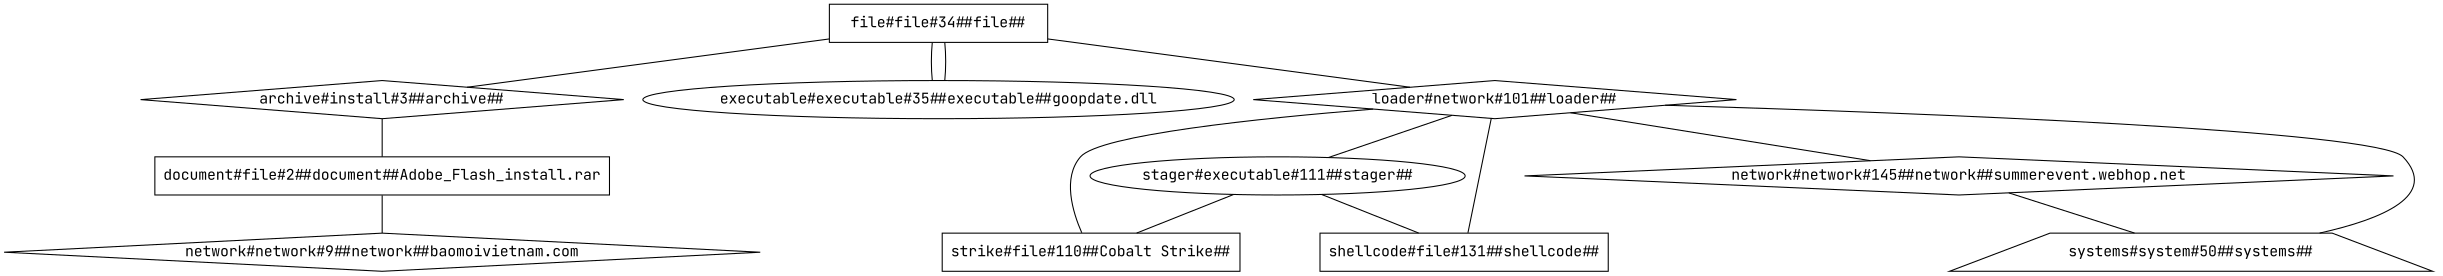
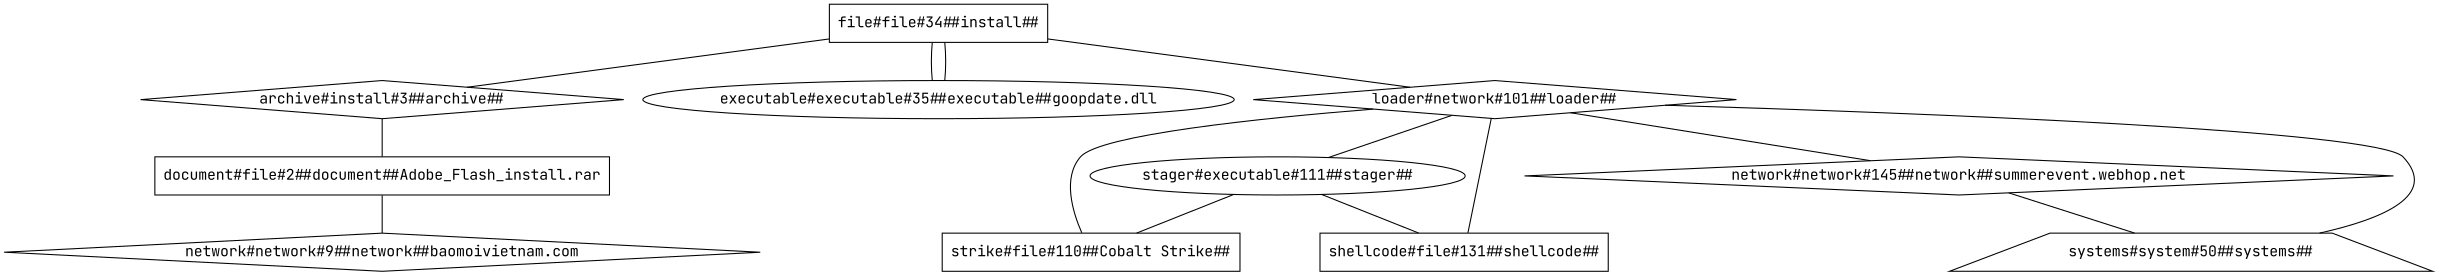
  graph {
    fontname="JetBrains Mono"
    node [fontname="JetBrains Mono" shape=diamond]
    edge [fontname="JetBrains Mono"]
    n1 [label="archive#install#3##archive##"]
    n2 [label="document#file#2##document##Adobe_Flash_install.rar" shape=rectangle]
    n3 [label="network#network#9##network##baomoivietnam.com"]
-   n4 [label="file#file#34##file##" shape=rectangle]
+   n4 [label="file#file#34##install##" shape=rectangle]
    n5 [label="executable#executable#35##executable##goopdate.dll" shape=oval]
    n6 [label="loader#network#101##loader##"]
    n7 [label="systems#system#50##systems##" shape=trapezium]
    n8 [label="stager#executable#111##stager##" shape=oval]
    n9 [label="network#network#145##network##summerevent.webhop.net"]
    n10 [label="strike#file#110##Cobalt Strike##" shape=rectangle]
    n11 [label="shellcode#file#131##shellcode##" shape=rectangle]
    n1 -- n2
    n2 -- n3
    n4 -- n1
    n4 -- n5
    n4 -- n6
    n5 -- n4
    n6 -- n8
    n6 -- n9
    n7 -- n6
    n8 -- n10
    n8 -- n11
    n9 -- n7
    n10 -- n6
    n11 -- n6
  }
